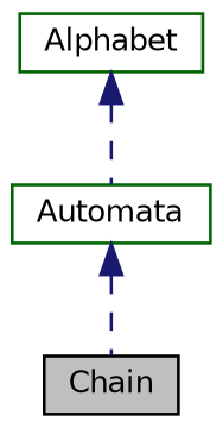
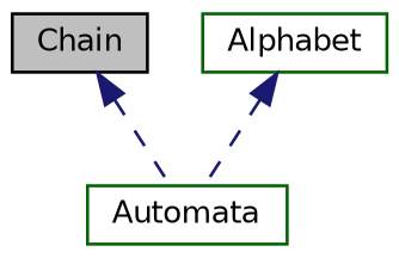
  digraph {
    node [color=darkgreen fillcolor=white fontname=Helvetica fontsize=10 shape=record style=filled]
    edge [color=midnightblue dir=back fontname=Helvetica fontsize=10 labelfontname=Helvetica labelfontsize=10 style=dashed]
    n1 [color=black fillcolor=grey75 fontcolor=black height=0.2 label=Chain width=0.4]
    n2 [height=0.2 label=Automata width=0.4]
    n3 [height=0.2 label=Alphabet width=0.4]
-   n2 -> n1
+   n1 -> n2
    n3 -> n2
  }
